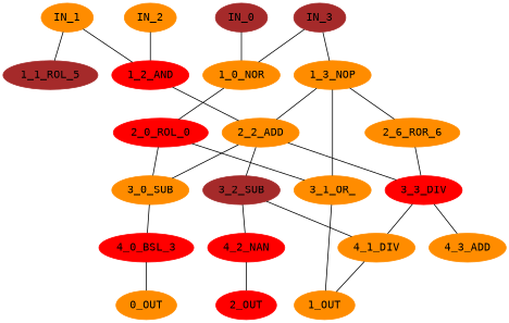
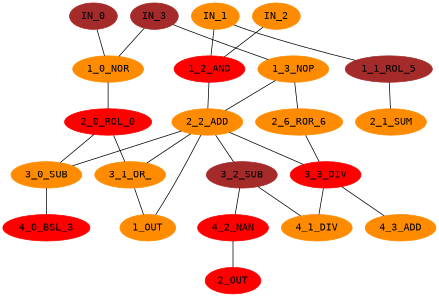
  digraph {
    fontname="DejaVu Sans Mono"
    ordering=out
    rankdir=BT
    node [color=darkorange fontname="DejaVu Sans Mono" style=filled]
    edge [dir=none fontname="DejaVu Sans Mono"]
    "1_0_NOR"
    "1_1_ROL_5" [color=brown]
    "1_2_AND" [color=red]
    "1_3_NOP"
    "2_0_ROL_0" [color=red]
+   "2_1_SUM"
    "2_2_ADD"
    n8 [label="2_6_ROR_6"]
    "3_0_SUB"
    "3_1_OR_"
    "3_2_SUB" [color=brown]
    "3_3_DIV" [color=red]
    "4_0_BSL_3" [color=red]
    "4_1_DIV"
    "4_2_NAN" [color=red]
    "4_3_ADD"
    IN_0 [color=brown]
    IN_3 [color=brown]
    IN_1
    IN_2
-   "0_OUT"
    "1_OUT"
    "2_OUT" [color=red]
    subgraph sub_1 {
      rank=same
      "1_0_NOR"
      "1_1_ROL_5"
      "1_2_AND"
      "1_3_NOP"
    }
    subgraph sub_2 {
      rank=same
      "2_0_ROL_0"
+     "2_1_SUM"
      "2_2_ADD"
      n8
    }
    subgraph sub_3 {
      rank=same
      "3_0_SUB"
      "3_1_OR_"
      "3_2_SUB"
      "3_3_DIV"
    }
    subgraph sub_4 {
      rank=same
      "4_0_BSL_3"
      "4_1_DIV"
      "4_2_NAN"
      "4_3_ADD"
    }
    "1_0_NOR" -> IN_0
    "1_0_NOR" -> IN_3
    "1_1_ROL_5" -> IN_1
    "1_2_AND" -> IN_1
    "1_2_AND" -> IN_2
    "1_3_NOP" -> IN_3
    "2_0_ROL_0" -> "1_0_NOR"
+   "2_1_SUM" -> "1_1_ROL_5"
    "2_2_ADD" -> "1_2_AND"
    "2_2_ADD" -> "1_3_NOP"
    n8 -> "1_3_NOP"
    "3_0_SUB" -> "2_0_ROL_0"
    "3_0_SUB" -> "2_2_ADD"
    "3_1_OR_" -> "2_0_ROL_0"
-   "3_1_OR_" -> "1_3_NOP"
+   "3_1_OR_" -> "2_2_ADD"
    "3_2_SUB" -> "2_2_ADD"
    "3_3_DIV" -> "2_2_ADD"
    "3_3_DIV" -> n8
    "4_0_BSL_3" -> "3_0_SUB"
    "4_1_DIV" -> "3_2_SUB"
    "4_1_DIV" -> "3_3_DIV"
    "4_2_NAN" -> "3_2_SUB"
    "4_3_ADD" -> "3_3_DIV"
-   "0_OUT" -> "4_0_BSL_3"
    "1_OUT" -> "3_1_OR_"
-   "1_OUT" -> "4_1_DIV"
+   "1_OUT" -> "2_2_ADD"
    "2_OUT" -> "4_2_NAN"
  }
